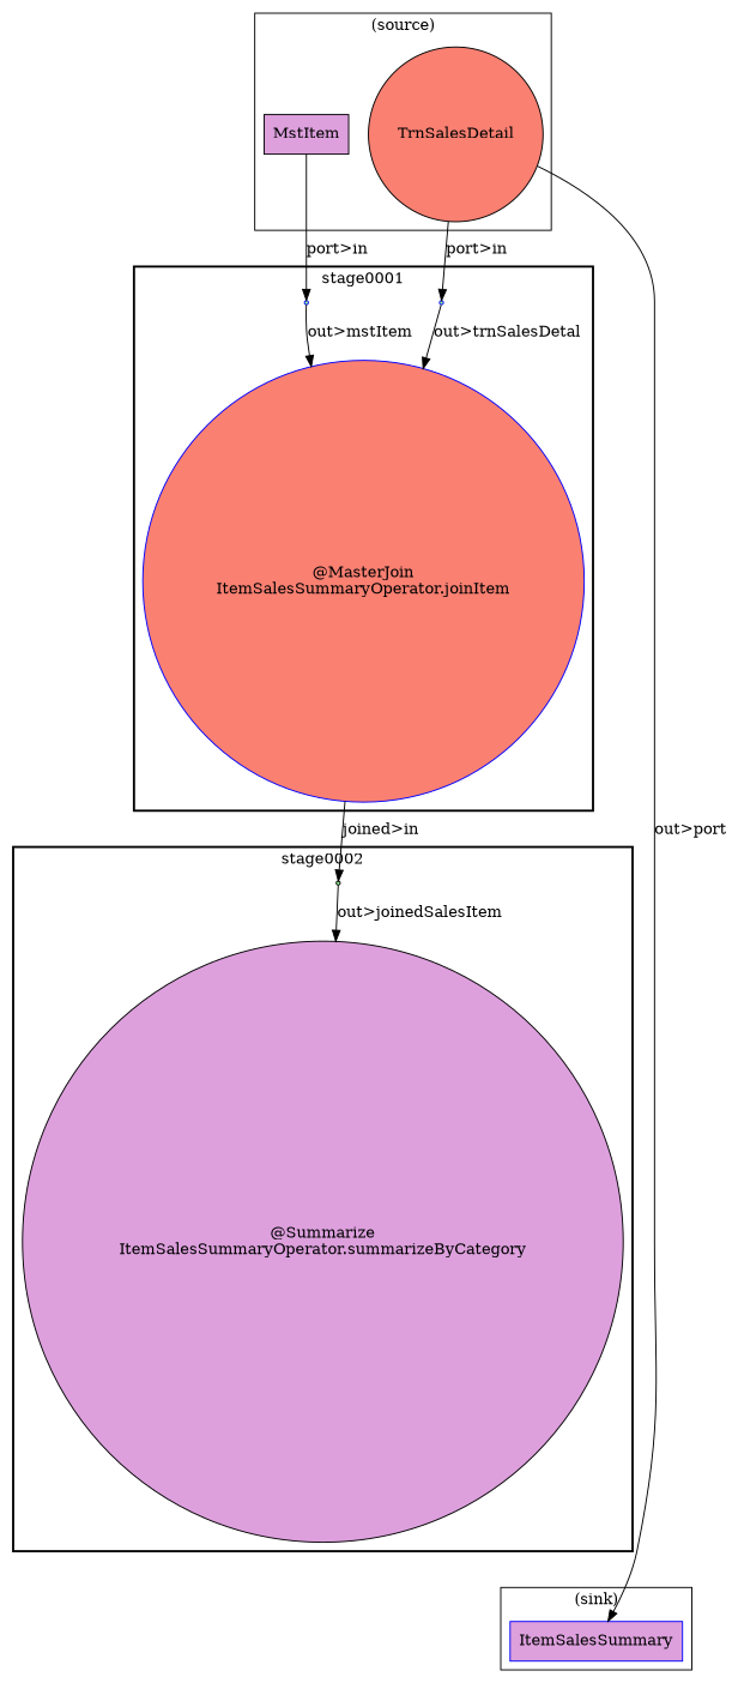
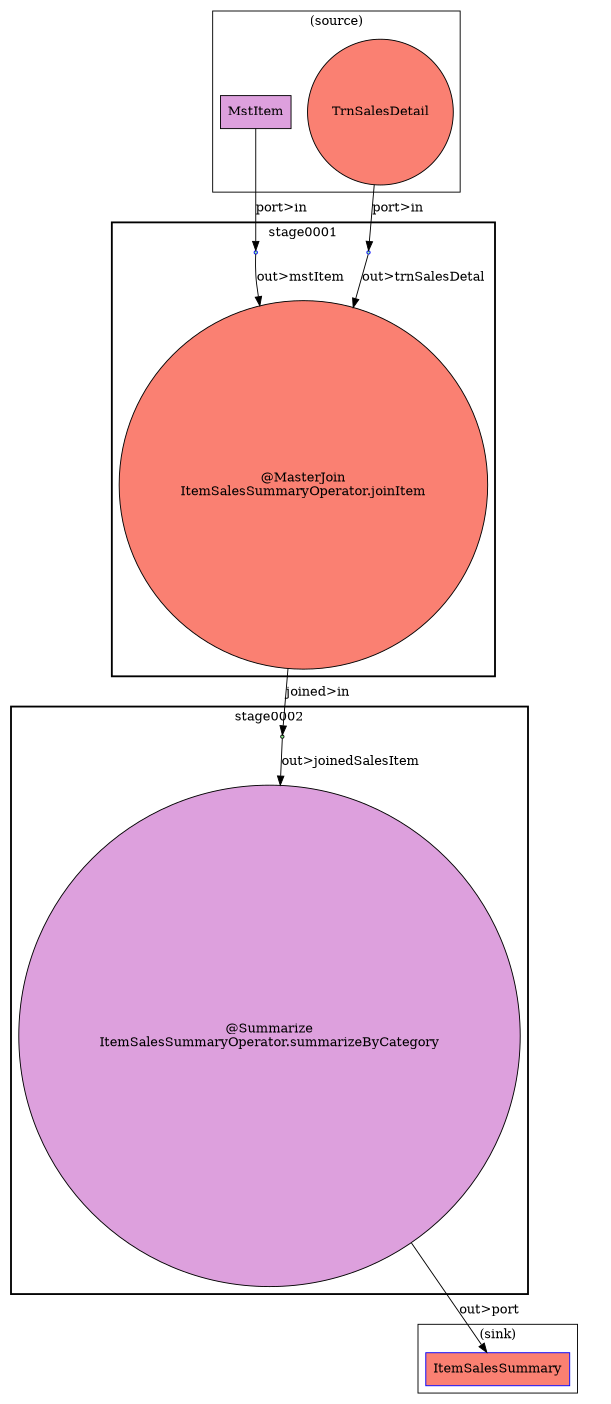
  digraph {
    fontname="DejaVu Serif"
    node [color=black fillcolor=palegreen fontname="DejaVu Serif" shape=point style=filled]
    edge [fontname="DejaVu Serif"]
    "592eaa2a-4dd3-43f5-ad0a-cc71d072d922"
    n2 [fillcolor=plum label="@Summarize\nItemSalesSummaryOperator.summarizeByCategory" shape=circle]
    n3 [fillcolor=salmon label=TrnSalesDetail shape=circle]
    n4 [fillcolor=plum label=MstItem shape=box]
-   n5 [color=blue fillcolor=plum label=ItemSalesSummary shape=box]
-   n6 [color=blue fillcolor=salmon label="@MasterJoin\nItemSalesSummaryOperator.joinItem" shape=circle]
+   n5 [color=blue fillcolor=salmon label=ItemSalesSummary shape=box]
+   n6 [fillcolor=salmon label="@MasterJoin\nItemSalesSummaryOperator.joinItem" shape=circle]
    "ef85be1e-a3a7-4476-a8f3-fd0befb7ba7b" [color=blue]
    "ab3d56b4-6c9f-4c36-9b03-8e21b7cb73ca" [color=blue]
    subgraph cluster_1 {
      label=stage0002
      style=bold
      "592eaa2a-4dd3-43f5-ad0a-cc71d072d922"
      n2
    }
    subgraph cluster_2 {
      label="(source)"
      n3
      n4
    }
    subgraph cluster_3 {
      label="(sink)"
      n5
    }
    subgraph cluster_4 {
      label=stage0001
      style=bold
      n6
      "ef85be1e-a3a7-4476-a8f3-fd0befb7ba7b"
      "ab3d56b4-6c9f-4c36-9b03-8e21b7cb73ca"
    }
    "592eaa2a-4dd3-43f5-ad0a-cc71d072d922" -> n2 [label="out>joinedSalesItem"]
-   n3 -> n5 [label="out>port"]
+   n2 -> n5 [label="out>port"]
    n3 -> "ef85be1e-a3a7-4476-a8f3-fd0befb7ba7b" [label="port>in"]
    n4 -> "ab3d56b4-6c9f-4c36-9b03-8e21b7cb73ca" [label="port>in"]
    n6 -> "592eaa2a-4dd3-43f5-ad0a-cc71d072d922" [label="joined>in"]
    "ef85be1e-a3a7-4476-a8f3-fd0befb7ba7b" -> n6 [label="out>trnSalesDetal"]
    "ab3d56b4-6c9f-4c36-9b03-8e21b7cb73ca" -> n6 [label="out>mstItem"]
  }
